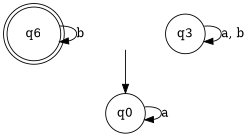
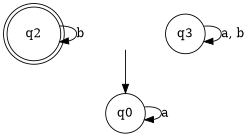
  digraph {
    node [shape=circle]
-   q2 [shape=doublecircle label=q6]
+   q2 [shape=doublecircle]
    q0
    q3
    _nil [style=invis shape=""]
    q2 -> q2 [label=b]
    q0 -> q0 [label=a]
    q3 -> q3 [label="a, b"]
    _nil -> q0
  }
